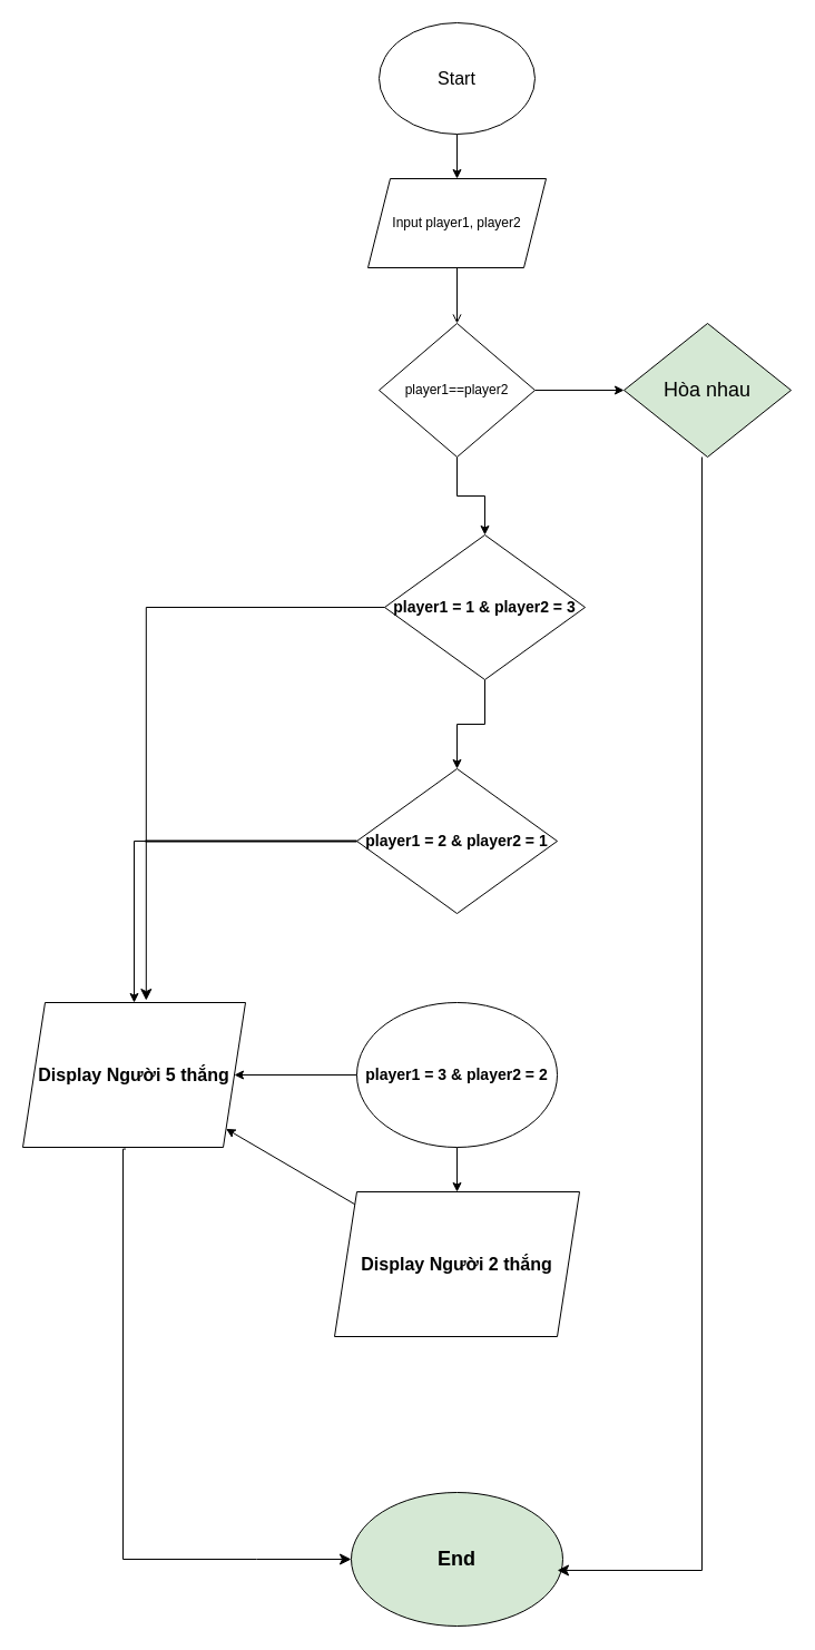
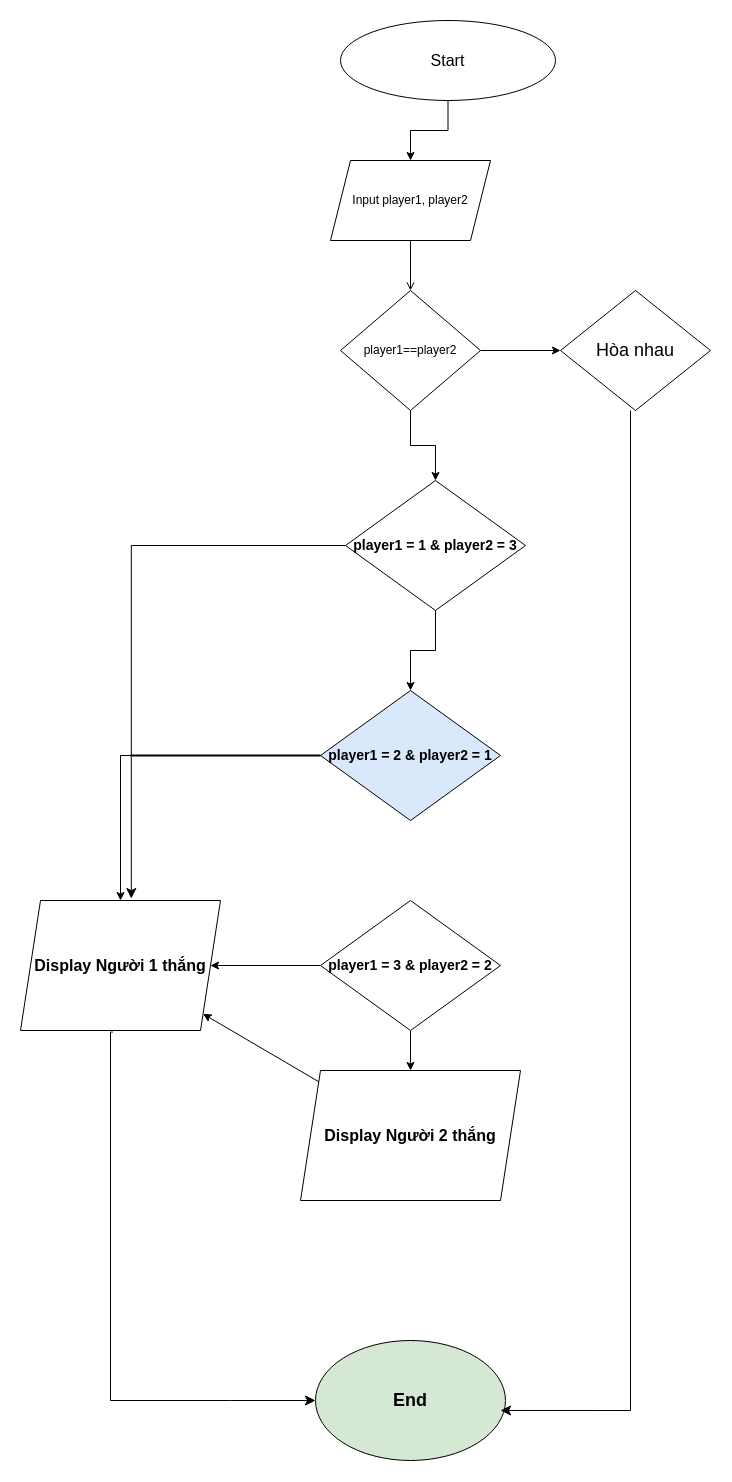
  <mxCell id="0" />
  <mxCell id="1" parent="0" />
  <mxCell id="2" value="" style="edgeStyle=orthogonalEdgeStyle;rounded=0;orthogonalLoop=1;jettySize=auto;html=1;" edge="1" parent="1" source="3" target="5"><mxGeometry relative="1" as="geometry" /></mxCell>
- <mxCell id="3" value="&lt;font size=&quot;3&quot;&gt;Start&lt;/font&gt;" style="ellipse;whiteSpace=wrap;html=1;" vertex="1" parent="1"><mxGeometry x="340" width="140" height="100" as="geometry" y="20" /></mxCell>
+ <mxCell id="3" value="&lt;font size=&quot;3&quot;&gt;Start&lt;/font&gt;" style="ellipse;whiteSpace=wrap;html=1;" vertex="1" parent="1"><mxGeometry x="340" y="20" width="215" height="80" as="geometry" /></mxCell>
  <mxCell id="4" value="" style="edgeStyle=orthogonalEdgeStyle;rounded=0;orthogonalLoop=1;jettySize=auto;html=1;endArrow=open;" edge="1" parent="1" source="5" target="8"><mxGeometry relative="1" as="geometry" /></mxCell>
  <mxCell id="5" value="Input player1, player2" style="shape=parallelogram;perimeter=parallelogramPerimeter;whiteSpace=wrap;html=1;fixedSize=1;" vertex="1" parent="1"><mxGeometry x="330" y="160" width="160" height="80" as="geometry" /></mxCell>
  <mxCell id="6" value="" style="edgeStyle=orthogonalEdgeStyle;rounded=0;orthogonalLoop=1;jettySize=auto;html=1;" edge="1" parent="1" source="8" target="9"><mxGeometry relative="1" as="geometry" /></mxCell>
  <mxCell id="7" value="" style="edgeStyle=orthogonalEdgeStyle;rounded=0;orthogonalLoop=1;jettySize=auto;html=1;" edge="1" parent="1" source="8" target="11"><mxGeometry relative="1" as="geometry" /></mxCell>
  <mxCell id="8" value="player1==player2" style="rhombus;whiteSpace=wrap;html=1;" vertex="1" parent="1"><mxGeometry x="340" y="290" width="140" height="120" as="geometry" /></mxCell>
- <mxCell id="9" value="&lt;font style=&quot;font-size: 18px;&quot;&gt;Hòa nhau&lt;/font&gt;" style="rhombus;whiteSpace=wrap;html=1;fillColor=#d5e8d4;" vertex="1" parent="1"><mxGeometry x="560" y="290" width="150" height="120" as="geometry" /></mxCell>
+ <mxCell id="9" value="&lt;font style=&quot;font-size: 18px;&quot;&gt;Hòa nhau&lt;/font&gt;" style="rhombus;whiteSpace=wrap;html=1;" vertex="1" parent="1"><mxGeometry x="560" y="290" width="150" height="120" as="geometry" /></mxCell>
  <mxCell id="10" value="" style="edgeStyle=orthogonalEdgeStyle;rounded=0;orthogonalLoop=1;jettySize=auto;html=1;" edge="1" parent="1" source="11" target="13"><mxGeometry relative="1" as="geometry" /></mxCell>
  <mxCell id="11" value="&lt;font style=&quot;font-size: 14px;&quot;&gt;&lt;b&gt;player1 = 1 &amp;amp; player2 = 3&lt;/b&gt;&lt;/font&gt;" style="rhombus;whiteSpace=wrap;html=1;" vertex="1" parent="1"><mxGeometry x="345" y="480" width="180" height="130" as="geometry" /></mxCell>
  <mxCell id="12" value="" style="edgeStyle=orthogonalEdgeStyle;rounded=0;orthogonalLoop=1;jettySize=auto;html=1;" edge="1" parent="1" source="13" target="17"><mxGeometry relative="1" as="geometry" /></mxCell>
- <mxCell id="13" value="&lt;font style=&quot;font-size: 14px;&quot;&gt;&lt;b&gt;player1 = 2 &amp;amp; player2 = 1&lt;/b&gt;&lt;/font&gt;" style="rhombus;whiteSpace=wrap;html=1;" vertex="1" parent="1"><mxGeometry x="320" y="690" width="180" height="130" as="geometry" /></mxCell>
+ <mxCell id="13" value="&lt;font style=&quot;font-size: 14px;&quot;&gt;&lt;b&gt;player1 = 2 &amp;amp; player2 = 1&lt;/b&gt;&lt;/font&gt;" style="rhombus;whiteSpace=wrap;html=1;fillColor=#dae8fc;" vertex="1" parent="1"><mxGeometry x="320" y="690" width="180" height="130" as="geometry" /></mxCell>
  <mxCell id="14" value="" style="edgeStyle=orthogonalEdgeStyle;rounded=0;orthogonalLoop=1;jettySize=auto;html=1;" edge="1" parent="1" source="16" target="17"><mxGeometry relative="1" as="geometry" /></mxCell>
  <mxCell id="15" value="" style="edgeStyle=orthogonalEdgeStyle;rounded=0;orthogonalLoop=1;jettySize=auto;html=1;" edge="1" parent="1" source="16" target="18"><mxGeometry relative="1" as="geometry" /></mxCell>
- <mxCell id="16" value="&lt;font style=&quot;font-size: 14px;&quot;&gt;&lt;b&gt;player1 = 3 &amp;amp; player2 = 2&lt;/b&gt;&lt;/font&gt;" style="ellipse;whiteSpace=wrap;html=1;" vertex="1" parent="1"><mxGeometry x="320" y="900" width="180" height="130" as="geometry" /></mxCell>
- <mxCell id="17" value="&lt;font size=&quot;3&quot;&gt;&lt;b&gt;Display Người 5 thắng&lt;/b&gt;&lt;/font&gt;" style="shape=parallelogram;perimeter=parallelogramPerimeter;whiteSpace=wrap;html=1;fixedSize=1;" vertex="1" parent="1"><mxGeometry y="900" width="200" height="130" as="geometry" x="20" /></mxCell>
+ <mxCell id="16" value="&lt;font style=&quot;font-size: 14px;&quot;&gt;&lt;b&gt;player1 = 3 &amp;amp; player2 = 2&lt;/b&gt;&lt;/font&gt;" style="rhombus;whiteSpace=wrap;html=1;" vertex="1" parent="1"><mxGeometry x="320" y="900" width="180" height="130" as="geometry" /></mxCell>
+ <mxCell id="17" value="&lt;font size=&quot;3&quot;&gt;&lt;b&gt;Display Người 1 thắng&lt;/b&gt;&lt;/font&gt;" style="shape=parallelogram;perimeter=parallelogramPerimeter;whiteSpace=wrap;html=1;fixedSize=1;" vertex="1" parent="1"><mxGeometry y="900" width="200" height="130" as="geometry" x="20" /></mxCell>
  <mxCell id="18" value="&lt;font size=&quot;3&quot;&gt;&lt;b&gt;Display Người 2 thắng&lt;/b&gt;&lt;/font&gt;" style="shape=parallelogram;perimeter=parallelogramPerimeter;whiteSpace=wrap;html=1;fixedSize=1;" vertex="1" parent="1"><mxGeometry x="300" y="1070" width="220" height="130" as="geometry" /></mxCell>
  <mxCell id="19" value="" style="edgeStyle=segmentEdgeStyle;endArrow=classic;html=1;curved=0;rounded=0;endSize=8;startSize=8;exitX=0;exitY=0.5;exitDx=0;exitDy=0;entryX=0.554;entryY=-0.015;entryDx=0;entryDy=0;entryPerimeter=0;" edge="1" parent="1" source="11" target="17"><mxGeometry width="50" height="50" relative="1" as="geometry"><mxPoint x="190" y="545" as="sourcePoint" /><mxPoint x="140" y="665" as="targetPoint" /></mxGeometry></mxCell>
  <mxCell id="20" value="" style="line;strokeWidth=2;html=1;" vertex="1" parent="1"><mxGeometry x="130" y="750" width="190" height="10" as="geometry" /></mxCell>
  <mxCell id="21" value="" style="edgeStyle=segmentEdgeStyle;endArrow=classic;html=1;curved=0;rounded=0;endSize=8;startSize=8;exitX=0.462;exitY=1.012;exitDx=0;exitDy=0;exitPerimeter=0;" edge="1" parent="1" source="17" target="22"><mxGeometry width="50" height="50" relative="1" as="geometry"><mxPoint x="130" y="1310" as="sourcePoint" /><mxPoint x="310" y="1400" as="targetPoint" /><Array as="points"><mxPoint x="110" y="1032" /><mxPoint x="110" y="1400" /><mxPoint x="230" y="1400" /></Array></mxGeometry></mxCell>
  <mxCell id="22" value="&lt;font style=&quot;font-size: 18px;&quot;&gt;&lt;b&gt;End&lt;/b&gt;&lt;/font&gt;" style="ellipse;whiteSpace=wrap;html=1;fillColor=#d5e8d4;" vertex="1" parent="1"><mxGeometry x="315" y="1340" width="190" height="120" as="geometry" /></mxCell>
  <mxCell id="23" value="" style="endArrow=classic;html=1;rounded=0;" edge="1" parent="1" source="18" target="17"><mxGeometry width="50" height="50" relative="1" as="geometry"><mxPoint x="410" y="1290" as="sourcePoint" /><mxPoint x="460" y="1240" as="targetPoint" /></mxGeometry></mxCell>
  <mxCell id="24" value="" style="edgeStyle=segmentEdgeStyle;endArrow=classic;html=1;curved=0;rounded=0;endSize=8;startSize=8;entryX=0.974;entryY=0.583;entryDx=0;entryDy=0;entryPerimeter=0;" edge="1" parent="1" target="22"><mxGeometry width="50" height="50" relative="1" as="geometry"><mxPoint x="630" y="410" as="sourcePoint" /><mxPoint x="680" y="360" as="targetPoint" /><Array as="points"><mxPoint x="630" y="1410" /></Array></mxGeometry></mxCell>
